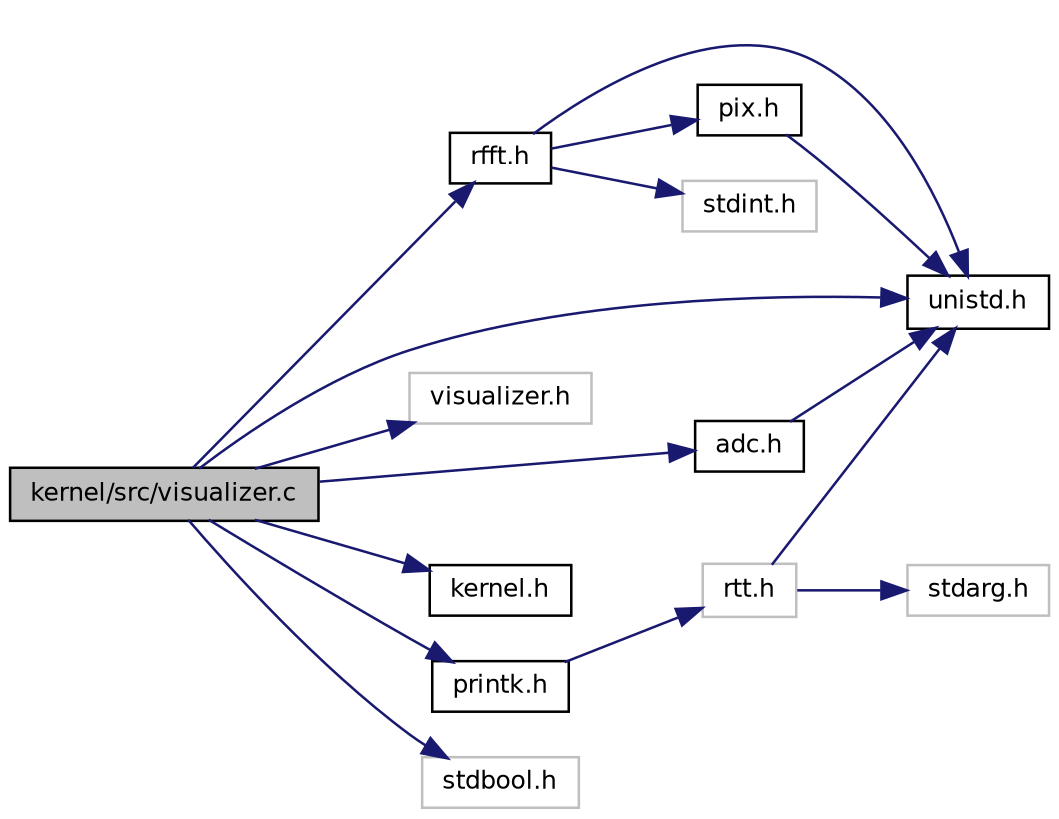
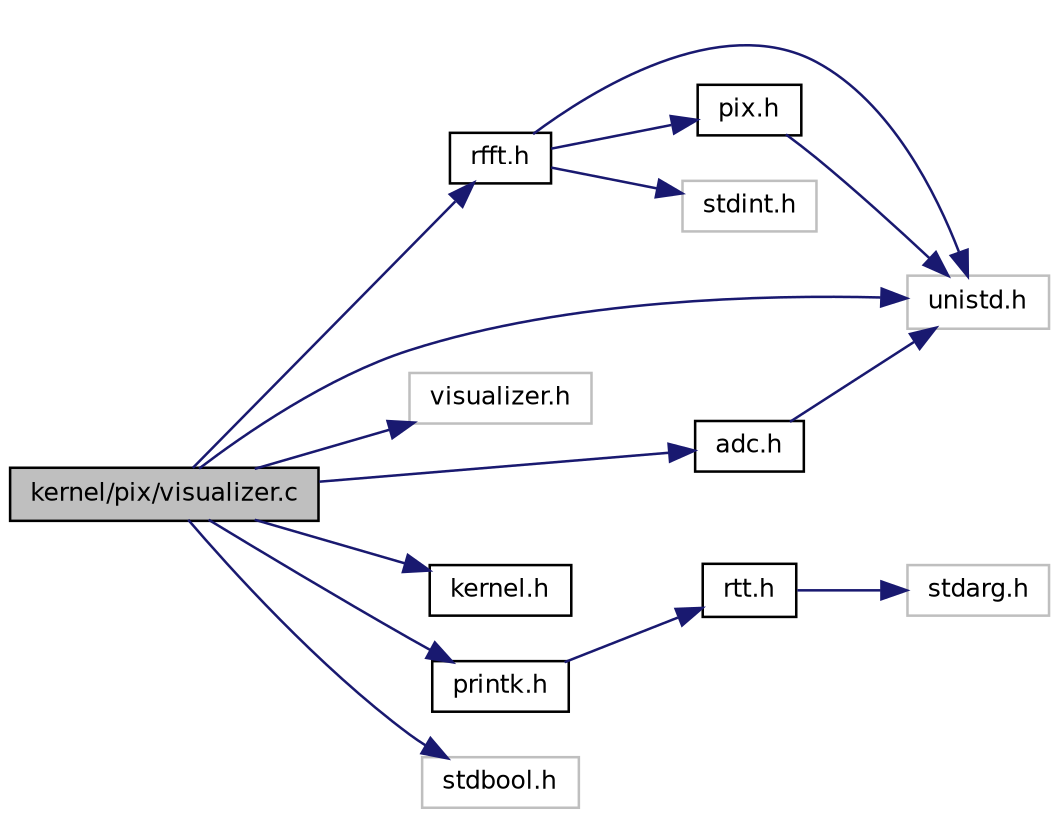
  digraph {
    rankdir=LR
    node [color=black fillcolor=white fontname=Helvetica fontsize=10 shape=record style=filled]
    edge [color=midnightblue fontname=Helvetica fontsize=10 labelfontname=Helvetica labelfontsize=10 style=solid]
-   n1 [fillcolor=grey75 fontcolor=black height=0.2 label="kernel/src/visualizer.c" width=0.4]
+   n1 [fillcolor=grey75 fontcolor=black height=0.2 label="kernel/pix/visualizer.c" width=0.4]
    n2 [height=0.2 label="rfft.h" width=0.4]
-   n3 [height=0.2 label="unistd.h" width=0.4]
+   n3 [color=grey75 height=0.2 label="unistd.h" width=0.4]
    n4 [color=grey75 height=0.2 label="visualizer.h" width=0.4]
    n5 [height=0.2 label="adc.h" width=0.4]
    n6 [height=0.2 label="kernel.h" width=0.4]
    n7 [height=0.2 label="printk.h" width=0.4]
    n8 [color=grey75 height=0.2 label="stdbool.h" width=0.4]
    n9 [height=0.2 label="pix.h" width=0.4]
    n10 [color=grey75 height=0.2 label="stdint.h" width=0.4]
-   n11 [color=grey75 height=0.2 label="rtt.h" width=0.4]
+   n11 [height=0.2 label="rtt.h" width=0.4]
    n12 [color=grey75 height=0.2 label="stdarg.h" width=0.4]
    n1 -> n2
    n1 -> n3
    n1 -> n4
    n1 -> n5
    n1 -> n6
    n1 -> n7
    n1 -> n8
    n2 -> n3
    n2 -> n9
    n2 -> n10
    n5 -> n3
    n7 -> n11
    n9 -> n3
-   n11 -> n3
    n11 -> n12
  }
